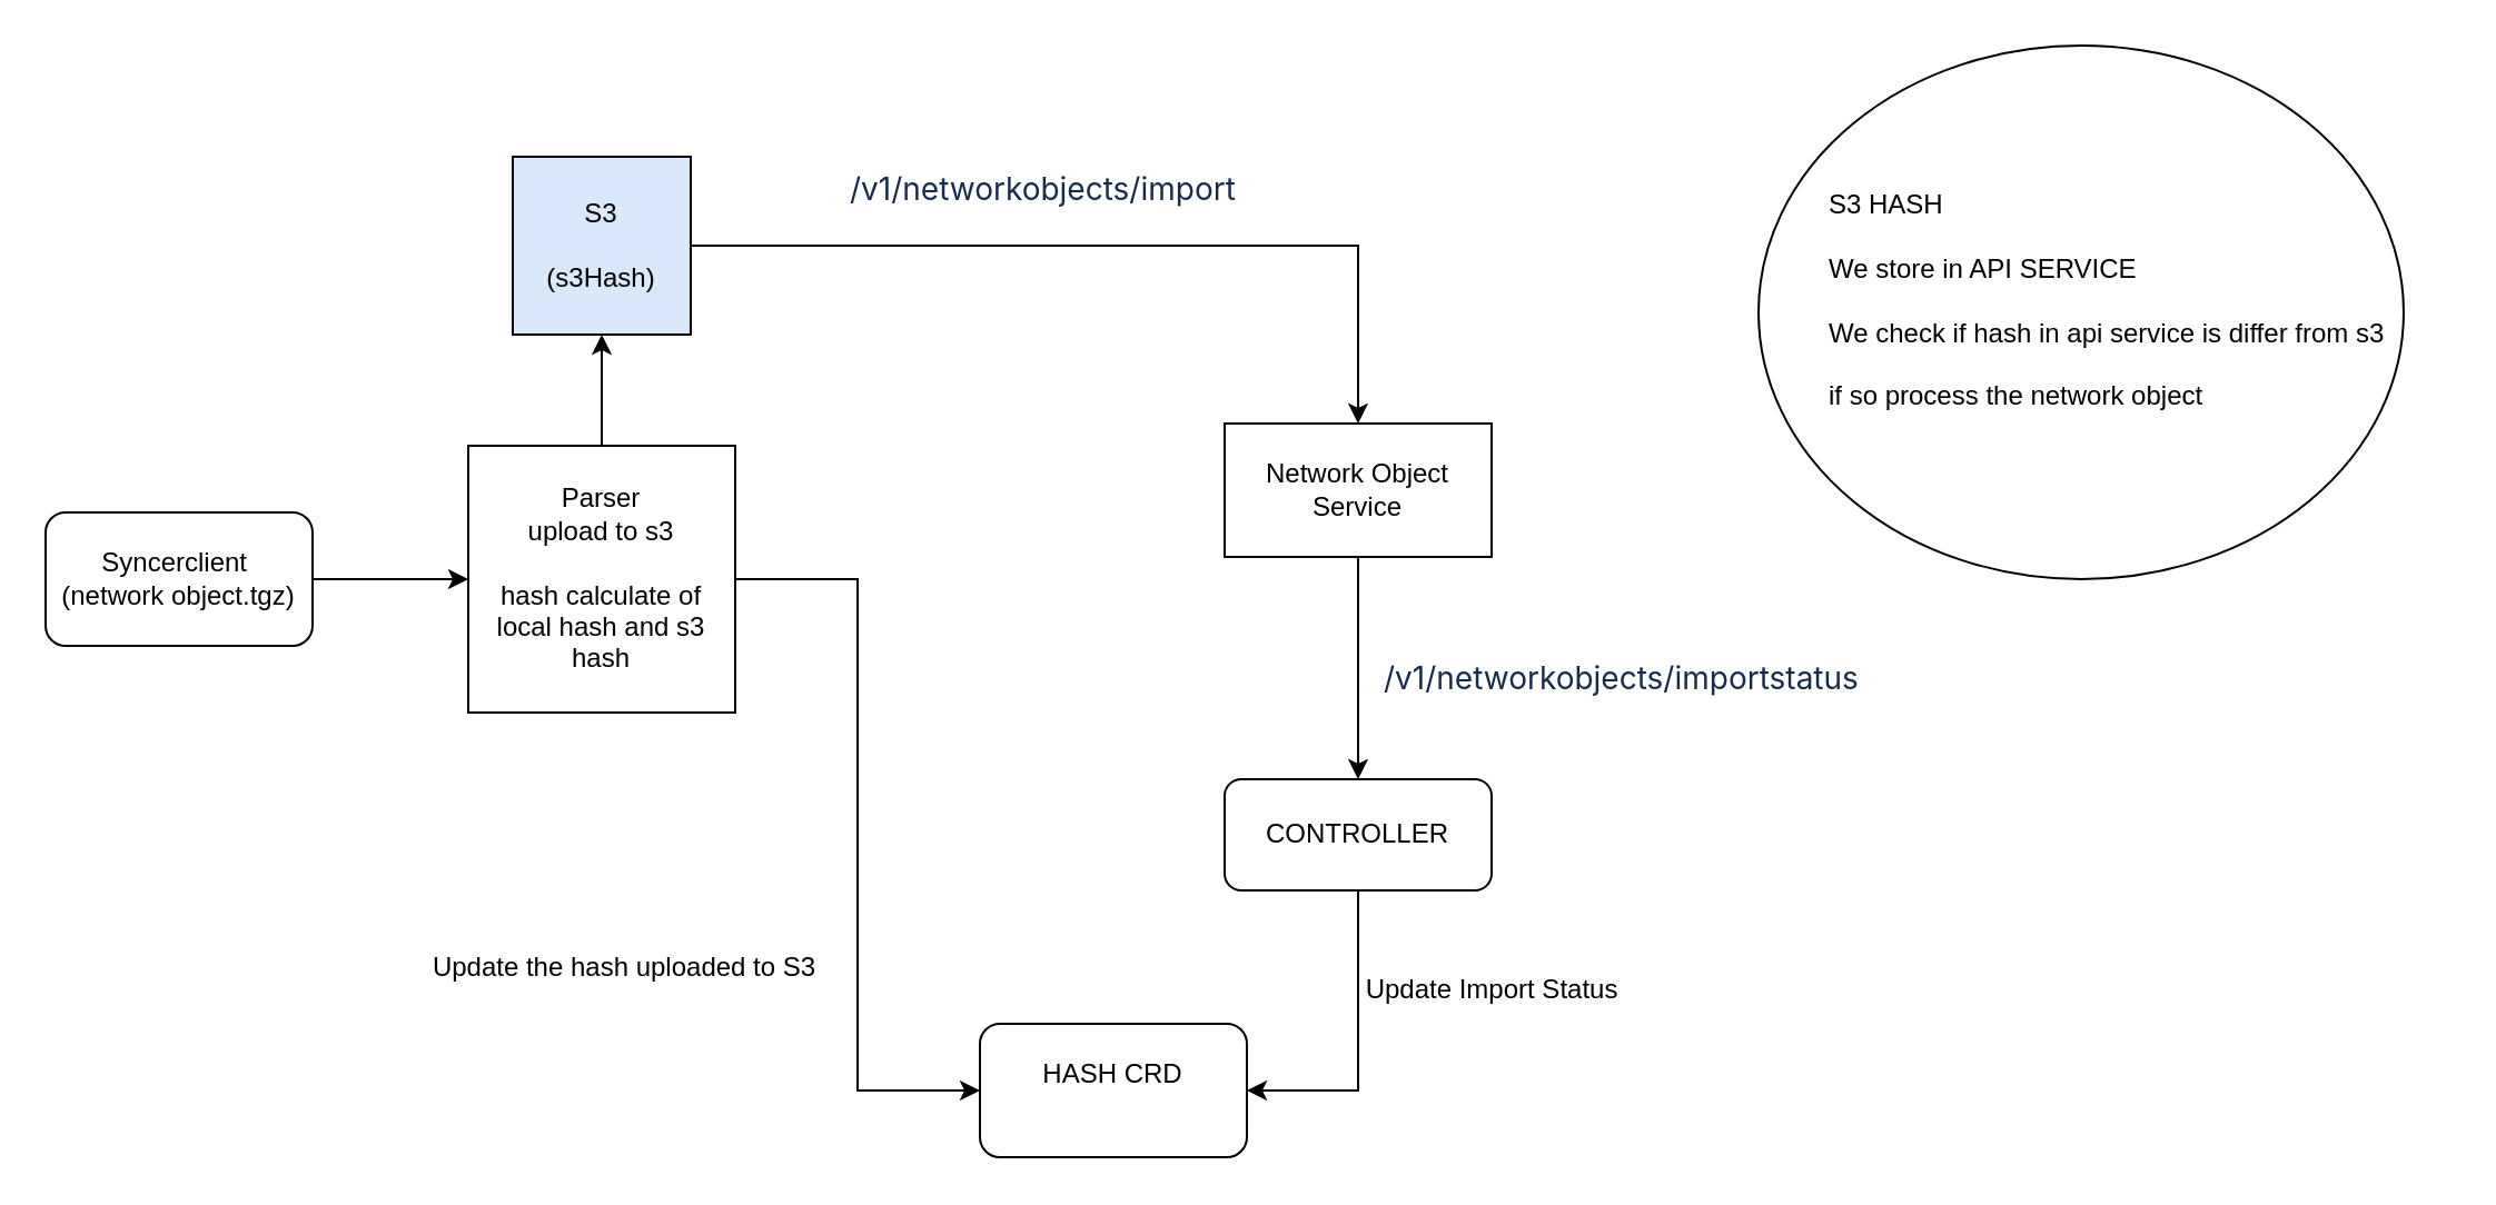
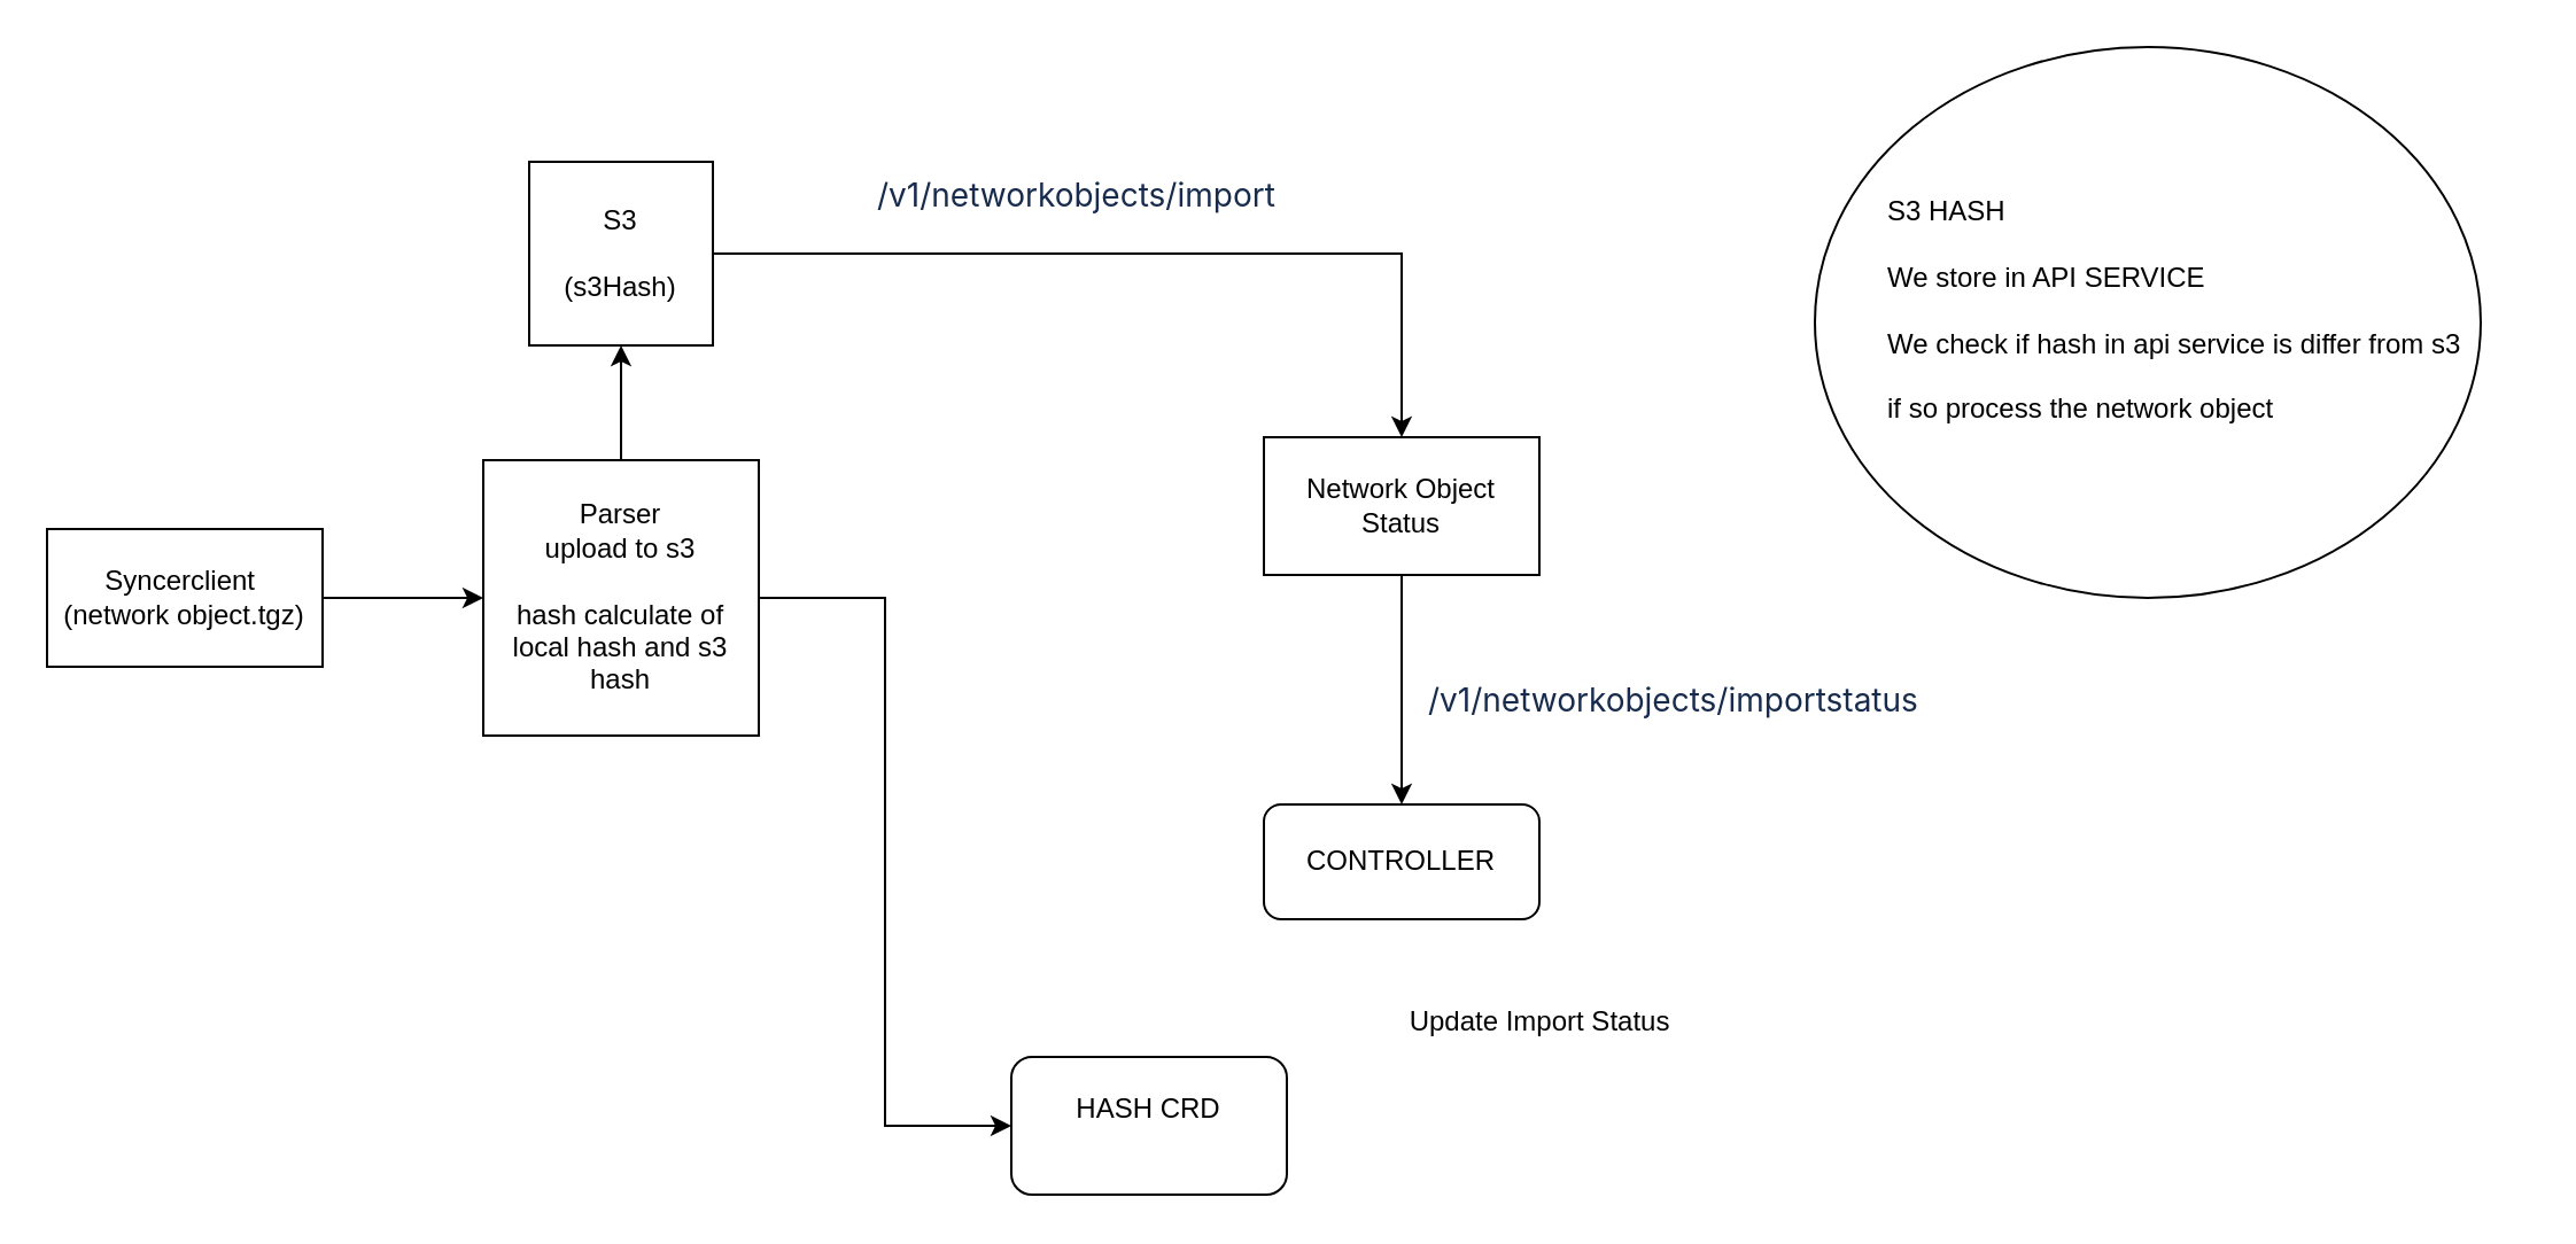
  <mxCell id="0" />
  <mxCell id="1" parent="0" />
  <mxCell id="2" value="" style="edgeStyle=orthogonalEdgeStyle;rounded=0;orthogonalLoop=1;jettySize=auto;html=1;" parent="1" source="4" target="8" edge="1"><mxGeometry relative="1" as="geometry" /></mxCell>
  <mxCell id="3" value="" style="edgeStyle=orthogonalEdgeStyle;rounded=0;orthogonalLoop=1;jettySize=auto;html=1;entryX=0;entryY=0.5;entryDx=0;entryDy=0;" parent="1" source="4" target="12" edge="1"><mxGeometry relative="1" as="geometry"><mxPoint x="340" y="390" as="targetPoint" /></mxGeometry></mxCell>
  <mxCell id="4" value="Parser&lt;div&gt;upload to s3&lt;/div&gt;&lt;div&gt;&lt;br&gt;&lt;/div&gt;&lt;div&gt;hash calculate of local hash and s3 hash&lt;/div&gt;" style="whiteSpace=wrap;html=1;aspect=fixed;" parent="1" vertex="1"><mxGeometry x="210" y="200" width="120" height="120" as="geometry" /></mxCell>
  <mxCell id="5" style="edgeStyle=orthogonalEdgeStyle;rounded=0;orthogonalLoop=1;jettySize=auto;html=1;exitX=1;exitY=0.5;exitDx=0;exitDy=0;entryX=0;entryY=0.5;entryDx=0;entryDy=0;" parent="1" source="6" target="4" edge="1"><mxGeometry relative="1" as="geometry" /></mxCell>
- <mxCell id="6" value="Syncerclient&amp;nbsp;&lt;br&gt;(network object.tgz)" style="rounded=1;whiteSpace=wrap;html=1;" parent="1" vertex="1"><mxGeometry x="20" y="230" width="120" height="60" as="geometry" /></mxCell>
+ <mxCell id="6" value="Syncerclient&amp;nbsp;&lt;br&gt;(network object.tgz)" style="whiteSpace=wrap;html=1;rounded=0;" parent="1" vertex="1"><mxGeometry x="20" y="230" width="120" height="60" as="geometry" /></mxCell>
  <mxCell id="7" style="edgeStyle=orthogonalEdgeStyle;rounded=0;orthogonalLoop=1;jettySize=auto;html=1;exitX=1;exitY=0.5;exitDx=0;exitDy=0;entryX=0.5;entryY=0;entryDx=0;entryDy=0;" edge="1" parent="1" source="8" target="11"><mxGeometry relative="1" as="geometry" /></mxCell>
- <mxCell id="8" value="S3&lt;br&gt;&lt;br&gt;(s3Hash)" style="whiteSpace=wrap;html=1;aspect=fixed;fillColor=#dae8fc;" parent="1" vertex="1"><mxGeometry x="230" y="70" width="80" height="80" as="geometry" /></mxCell>
+ <mxCell id="8" value="S3&lt;br&gt;&lt;br&gt;(s3Hash)" style="whiteSpace=wrap;html=1;aspect=fixed;" parent="1" vertex="1"><mxGeometry x="230" y="70" width="80" height="80" as="geometry" /></mxCell>
  <mxCell id="9" style="edgeStyle=orthogonalEdgeStyle;rounded=0;orthogonalLoop=1;jettySize=auto;html=1;exitX=0.5;exitY=1;exitDx=0;exitDy=0;entryX=0.5;entryY=0;entryDx=0;entryDy=0;" edge="1" parent="1" source="11" target="14"><mxGeometry relative="1" as="geometry"><mxPoint x="580" y="310" as="targetPoint" /></mxGeometry></mxCell>
  <mxCell id="10" style="edgeStyle=orthogonalEdgeStyle;rounded=0;orthogonalLoop=1;jettySize=auto;html=1;exitX=1;exitY=0.5;exitDx=0;exitDy=0;entryX=0;entryY=0.5;entryDx=0;entryDy=0;shape=link;strokeColor=none;" edge="1" parent="1" source="11" target="19"><mxGeometry relative="1" as="geometry" /></mxCell>
- <mxCell id="11" value="Network Object Service" style="rounded=0;whiteSpace=wrap;html=1;" parent="1" vertex="1"><mxGeometry x="550" y="190" width="120" height="60" as="geometry" /></mxCell>
+ <mxCell id="11" value="Network Object Status" style="rounded=0;whiteSpace=wrap;html=1;" parent="1" vertex="1"><mxGeometry x="550" y="190" width="120" height="60" as="geometry" /></mxCell>
  <mxCell id="12" value="HASH CRD&lt;div&gt;&lt;br&gt;&lt;/div&gt;" style="rounded=1;whiteSpace=wrap;html=1;" vertex="1" parent="1"><mxGeometry x="440" y="460" width="120" height="60" as="geometry" /></mxCell>
- <mxCell id="13" value="" style="edgeStyle=orthogonalEdgeStyle;rounded=0;orthogonalLoop=1;jettySize=auto;html=1;entryX=1;entryY=0.5;entryDx=0;entryDy=0;" edge="1" parent="1" source="14" target="12"><mxGeometry relative="1" as="geometry"><mxPoint x="620" y="460" as="targetPoint" /></mxGeometry></mxCell>
  <mxCell id="14" value="CONTROLLER" style="rounded=1;whiteSpace=wrap;html=1;" vertex="1" parent="1"><mxGeometry x="550" y="350" width="120" height="50" as="geometry" /></mxCell>
  <mxCell id="15" value="&lt;span style=&quot;color: rgb(23, 43, 77); font-family: -apple-system, BlinkMacSystemFont, &amp;quot;Segoe UI&amp;quot;, Roboto, &amp;quot;Noto Sans&amp;quot;, Ubuntu, &amp;quot;Droid Sans&amp;quot;, &amp;quot;Helvetica Neue&amp;quot;, sans-serif; font-size: 14px; font-style: normal; font-variant-ligatures: normal; font-variant-caps: normal; font-weight: 400; letter-spacing: normal; orphans: 2; text-align: left; text-indent: 0px; text-transform: none; widows: 2; word-spacing: 0px; -webkit-text-stroke-width: 0px; white-space: normal; background-color: rgb(255, 255, 255); text-decoration-thickness: initial; text-decoration-style: initial; text-decoration-color: initial; display: inline !important; float: none;&quot;&gt;/v1/networkobjects/importstatus&lt;/span&gt;" style="text;whiteSpace=wrap;html=1;" vertex="1" parent="1"><mxGeometry x="620" y="290" width="240" height="40" as="geometry" /></mxCell>
  <mxCell id="16" value="&lt;span style=&quot;color: rgb(23, 43, 77); font-family: -apple-system, BlinkMacSystemFont, &amp;quot;Segoe UI&amp;quot;, Roboto, &amp;quot;Noto Sans&amp;quot;, Ubuntu, &amp;quot;Droid Sans&amp;quot;, &amp;quot;Helvetica Neue&amp;quot;, sans-serif; font-size: 14px; font-style: normal; font-variant-ligatures: normal; font-variant-caps: normal; font-weight: 400; letter-spacing: normal; orphans: 2; text-align: left; text-indent: 0px; text-transform: none; widows: 2; word-spacing: 0px; -webkit-text-stroke-width: 0px; white-space: normal; background-color: rgb(255, 255, 255); text-decoration-thickness: initial; text-decoration-style: initial; text-decoration-color: initial; display: inline !important; float: none;&quot;&gt;/v1/networkobjects/import&lt;span&gt;&amp;nbsp;&lt;/span&gt;&lt;/span&gt;" style="text;whiteSpace=wrap;html=1;" vertex="1" parent="1"><mxGeometry x="380" y="70" width="200" height="40" as="geometry" /></mxCell>
  <mxCell id="17" value="Update Import Status" style="text;html=1;align=center;verticalAlign=middle;resizable=0;points=[];autosize=1;strokeColor=none;fillColor=none;" vertex="1" parent="1"><mxGeometry x="600" y="430" width="140" height="30" as="geometry" /></mxCell>
- <mxCell id="18" value="Update the hash uploaded to S3" style="text;html=1;align=center;verticalAlign=middle;resizable=0;points=[];autosize=1;strokeColor=none;fillColor=none;" vertex="1" parent="1"><mxGeometry x="180" y="420" width="200" height="30" as="geometry" /></mxCell>
  <mxCell id="19" value="" style="ellipse;whiteSpace=wrap;html=1;" vertex="1" parent="1"><mxGeometry x="790" y="20" width="290" height="240" as="geometry" /></mxCell>
  <mxCell id="20" value="&lt;div style=&quot;&quot;&gt;&lt;span style=&quot;background-color: transparent; color: light-dark(rgb(0, 0, 0), rgb(255, 255, 255));&quot;&gt;S3 HASH&lt;/span&gt;&lt;/div&gt;&lt;br&gt;We store in API SERVICE&lt;br&gt;&lt;br&gt;We check if hash in api service is differ from s3&amp;nbsp;&lt;br&gt;&lt;br&gt;if so process the network object" style="text;html=1;align=left;verticalAlign=middle;resizable=0;points=[];autosize=1;strokeColor=none;fillColor=none;" vertex="1" parent="1"><mxGeometry x="820" y="80" width="280" height="110" as="geometry" /></mxCell>
